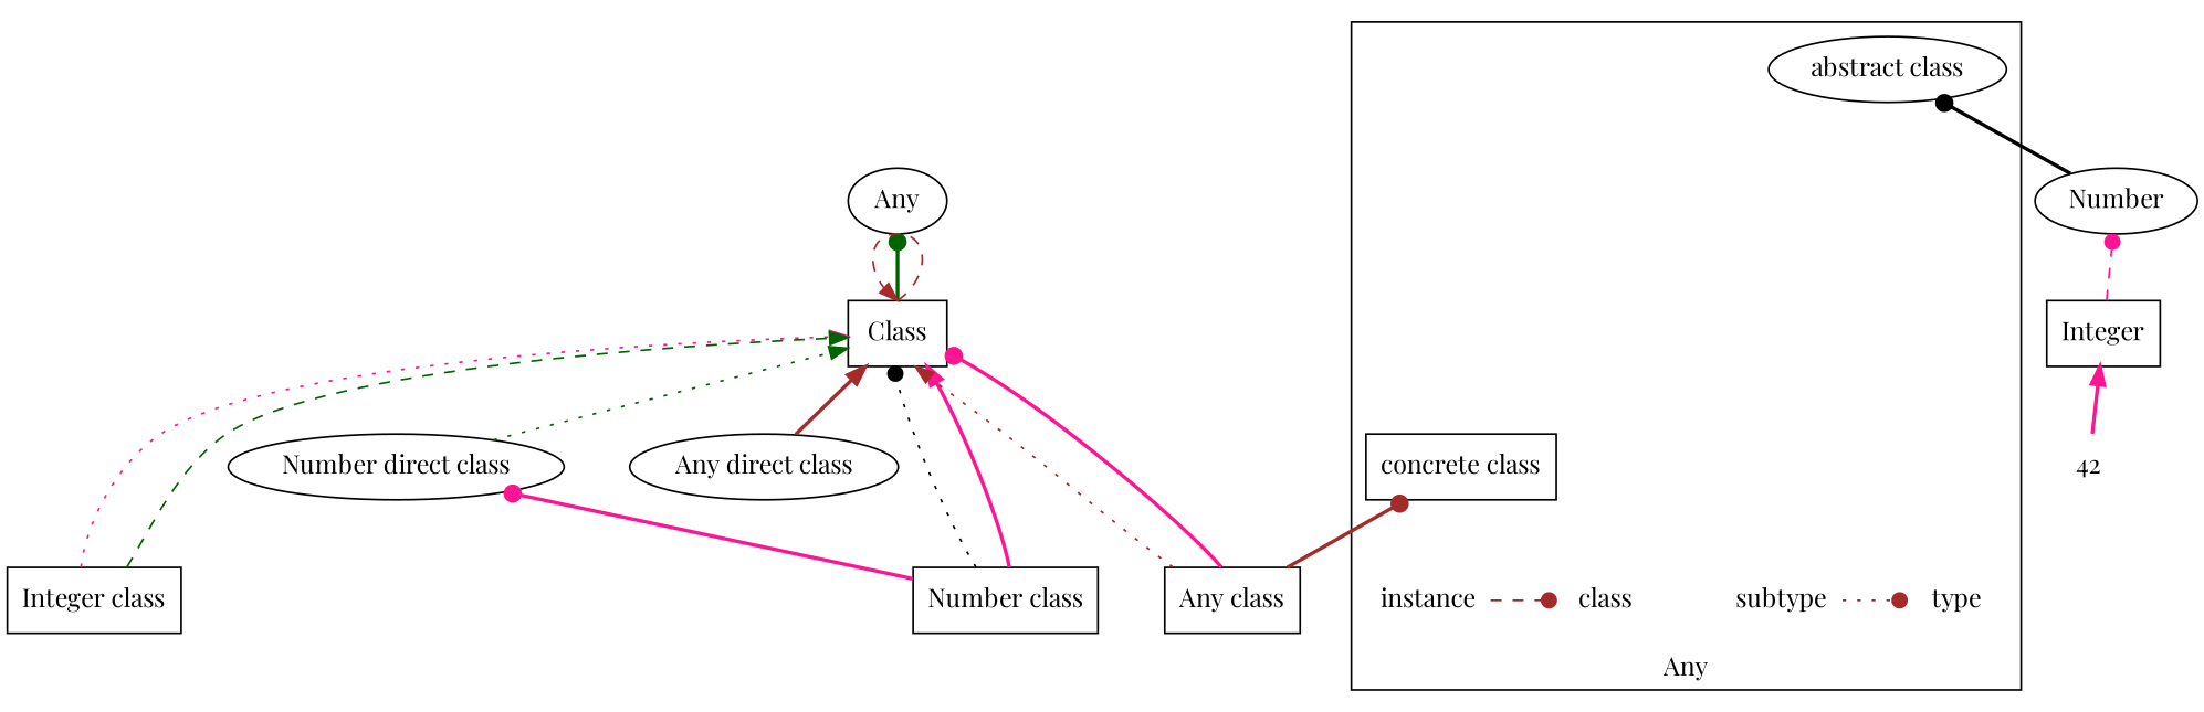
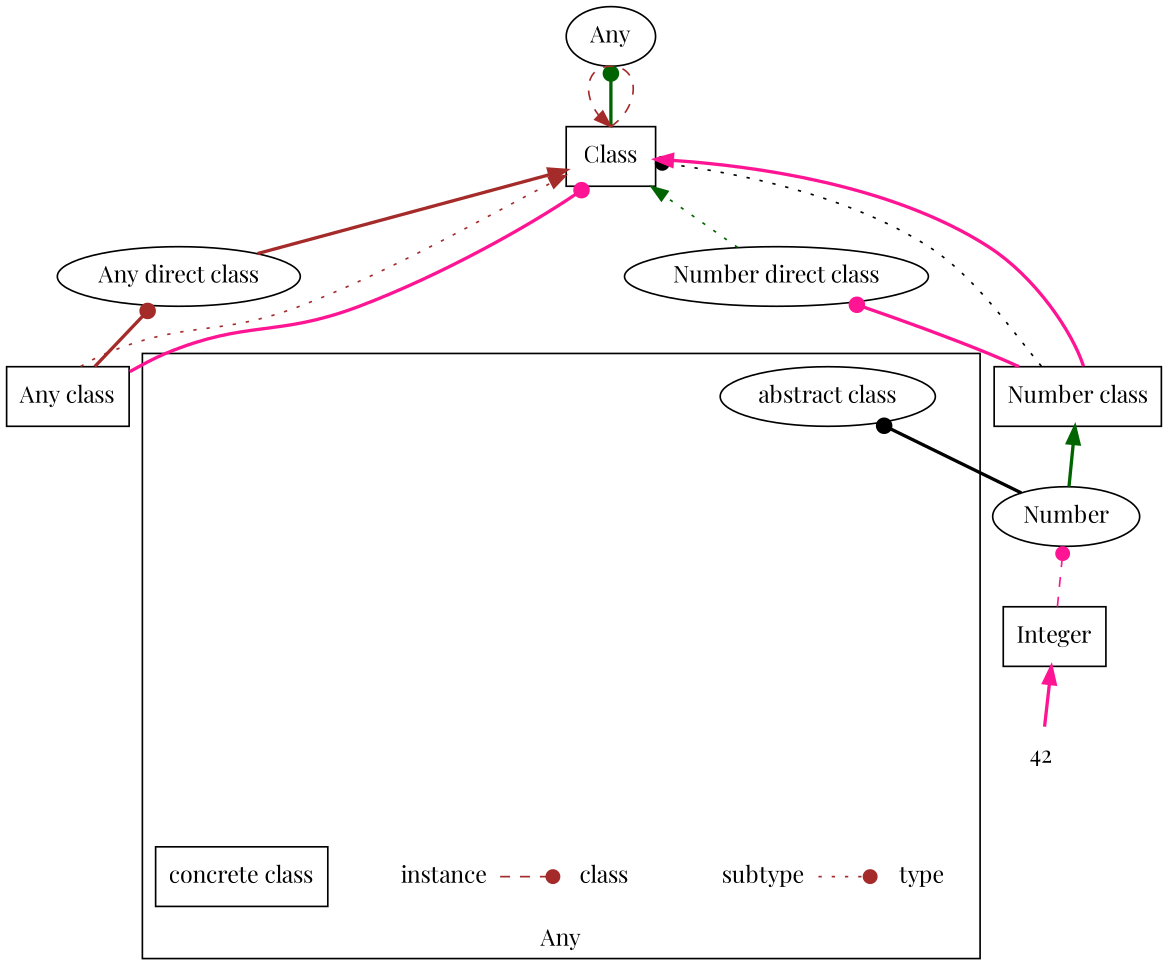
  digraph {
    compound=true
    fontname="Playfair Display"
    newrank=true
    nodesep=0.5
    rankdir=BT
    node [fontname="Playfair Display" shape=record]
    edge [arrowhead=normal color=brown fontname="Playfair Display" style=bold]
    Any [shape=ellipse]
    n2 [label="Any direct class" shape=ellipse]
    n3 [label="Number direct class" shape=ellipse]
    n4 [label="Number class"]
    n5 [label="Any class"]
-   n6 [label="Integer class"]
    subtype [shape=plaintext]
    type [shape=plaintext]
    instance [shape=plaintext]
    class [shape=plaintext]
    n11 [label="concrete class"]
    n12 [label="abstract class" shape=ellipse]
    Class
    42 [shape=plaintext]
    Number [shape=ellipse]
    Integer
    subgraph sub_1 {
      rank=sink
      Any
    }
    subgraph sub_2 {
      rank=same
      n2
      n3
    }
    subgraph sub_3 {
      rank=same
      n4
      n5
-     n6
    }
    subgraph cluster_4 {
      label=Any
      n11
      n12
      subgraph sub_5 {
        label=Legend
        rank=same
        subtype
        type
      }
      subgraph sub_6 {
        label=Legend
        rank=same
        instance
        class
      }
    }
    n2 -> Class
    n3 -> Class [color=darkgreen style=dotted]
    n4 -> n3 [arrowhead=dot color=deeppink]
    n4 -> Class [arrowhead=dot color=black style=dotted]
    n4 -> Class [color=deeppink]
-   n5 -> n11 [arrowhead=dot]
+   n5 -> n2 [arrowhead=dot]
    n5 -> Class [style=dotted]
    n5 -> Class [arrowhead=dot color=deeppink]
-   n6 -> Class [color=deeppink style=dotted]
-   n6 -> Class [color=darkgreen style=dashed]
    subtype -> type [arrowhead=dot style=dotted]
    instance -> class [arrowhead=dot style=dashed]
    instance -> 42 [style=invis arrowhead="" color=""]
    Class -> Any [arrowhead=dot color=darkgreen]
    Class -> Class [headport=n style=dashed tailport=n]
    42 -> Integer [color=deeppink]
+   Number -> n4 [color=darkgreen]
    Number -> n12 [arrowhead=dot color=black]
    Integer -> Number [arrowhead=dot color=deeppink style=dashed]
  }
